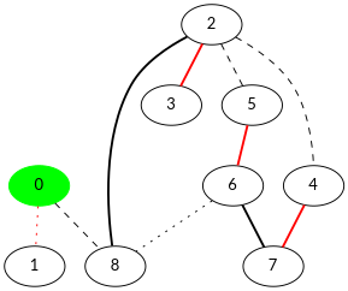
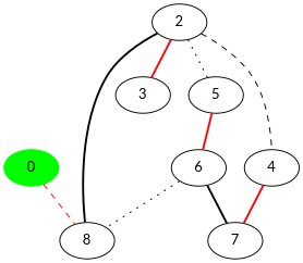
  graph {
    fontname=Lato
    node [fontname=Lato]
    edge [fontname=Lato style=bold]
    0 [color=green style=filled]
-   1
    8
    2
    3
    4
    5
    7
    6
-   0 -- 1 [color=red style=dotted]
-   0 -- 8 [style=dashed]
+   0 -- 8 [style=dashed color=red]
    2 -- 8 [color=black]
    2 -- 3 [color=red]
    2 -- 4 [style=dashed]
-   2 -- 5 [style=dashed]
+   2 -- 5 [style=dotted]
    4 -- 7 [color=red]
    5 -- 6 [color=red]
    6 -- 8 [style=dotted]
    6 -- 7 [color=black]
  }
